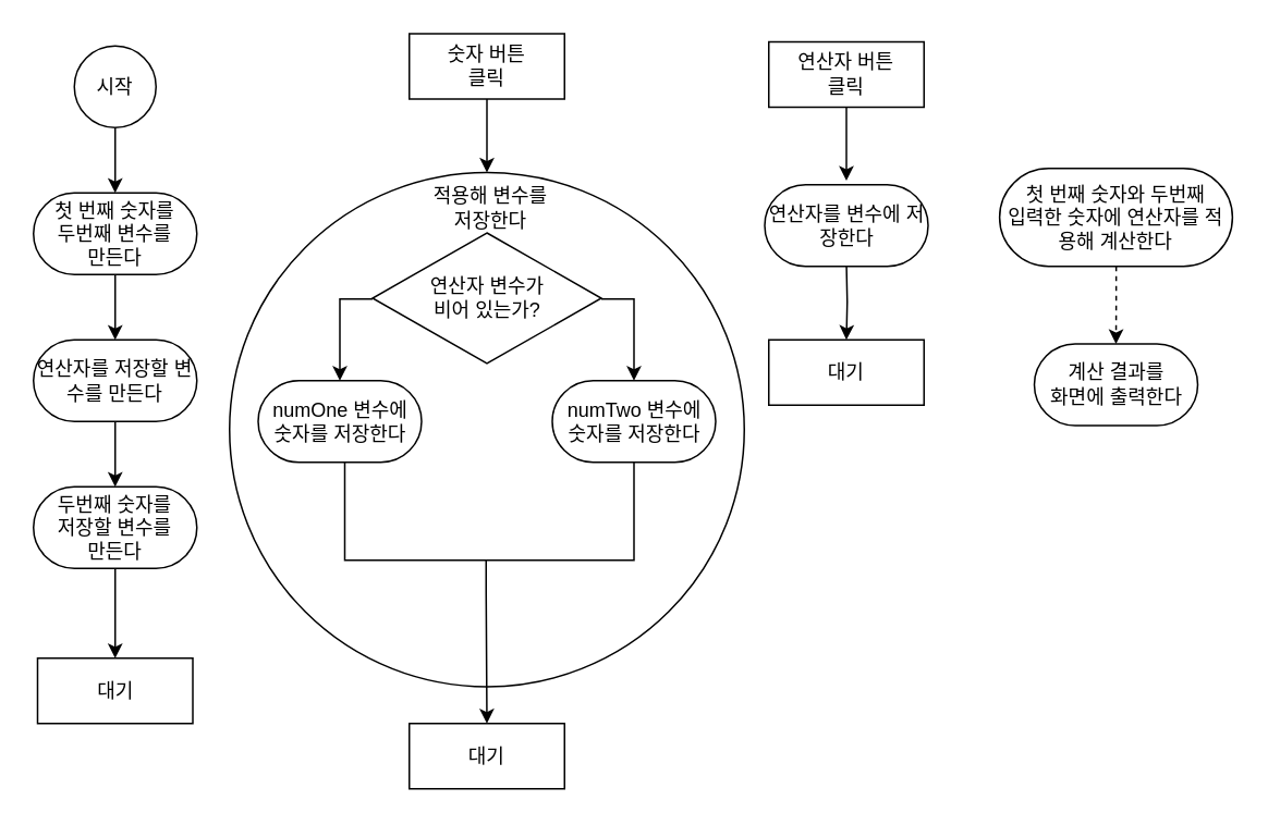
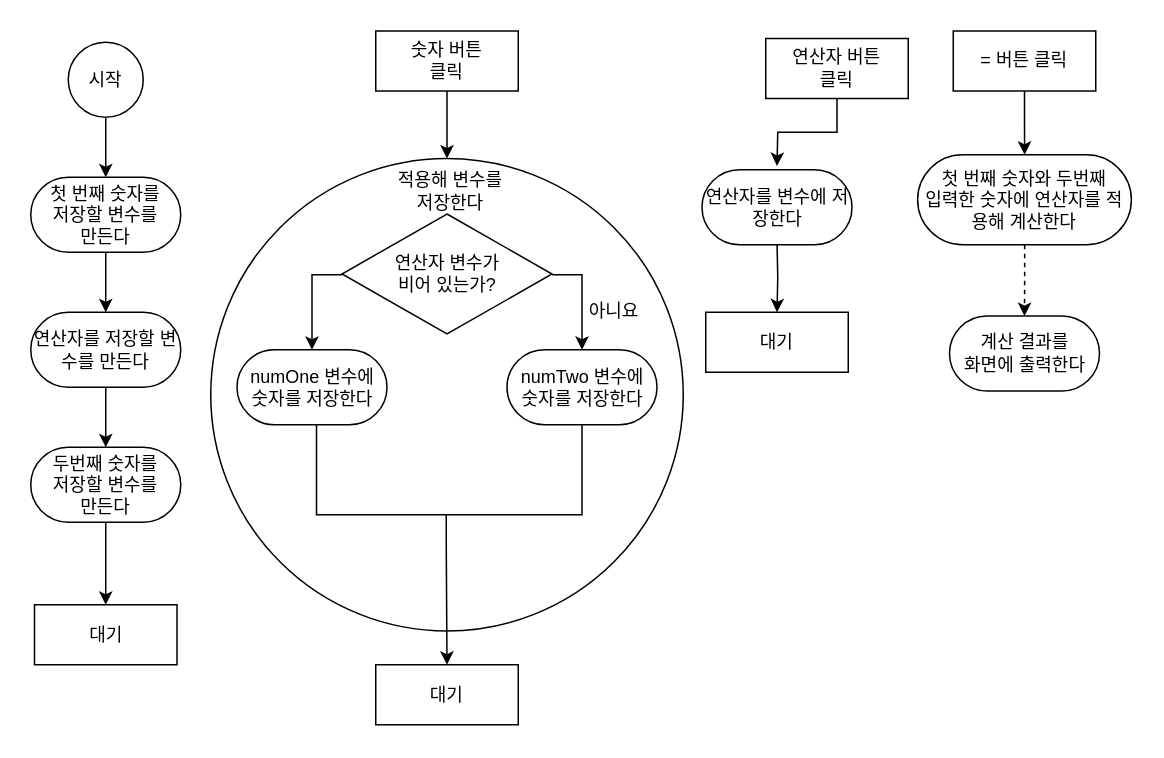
  <mxCell id="0" />
  <mxCell id="1" parent="0" />
  <mxCell id="2" value="" style="edgeStyle=orthogonalEdgeStyle;rounded=0;orthogonalLoop=1;jettySize=auto;html=1;" edge="1" parent="1" source="3" target="7"><mxGeometry relative="1" as="geometry" /></mxCell>
  <mxCell id="3" value="시작" style="ellipse;whiteSpace=wrap;html=1;aspect=fixed;" vertex="1" parent="1"><mxGeometry x="45" y="27.5" width="50" height="50" as="geometry" /></mxCell>
  <mxCell id="4" value="" style="edgeStyle=orthogonalEdgeStyle;rounded=0;orthogonalLoop=1;jettySize=auto;html=1;" edge="1" parent="1" target="19"><mxGeometry relative="1" as="geometry"><mxPoint x="517.5" y="160" as="sourcePoint" /></mxGeometry></mxCell>
  <mxCell id="5" value="연산자를 변수에 저장한다" style="rounded=1;whiteSpace=wrap;html=1;arcSize=50;" vertex="1" parent="1"><mxGeometry x="467.5" y="112.5" width="100" height="50" as="geometry" /></mxCell>
  <mxCell id="6" value="" style="edgeStyle=orthogonalEdgeStyle;rounded=0;orthogonalLoop=1;jettySize=auto;html=1;" edge="1" parent="1" source="7" target="9"><mxGeometry relative="1" as="geometry" /></mxCell>
- <mxCell id="7" value="첫 번째 숫자를 &lt;br&gt;두번째 변수를 &lt;br&gt;만든다" style="rounded=1;whiteSpace=wrap;html=1;arcSize=50;" vertex="1" parent="1"><mxGeometry x="20" y="117.5" width="100" height="50" as="geometry" /></mxCell>
+ <mxCell id="7" value="첫 번째 숫자를 &lt;br&gt;저장할 변수를 &lt;br&gt;만든다" style="rounded=1;whiteSpace=wrap;html=1;arcSize=50;" vertex="1" parent="1"><mxGeometry x="20" y="117.5" width="100" height="50" as="geometry" /></mxCell>
  <mxCell id="8" value="" style="edgeStyle=orthogonalEdgeStyle;rounded=0;orthogonalLoop=1;jettySize=auto;html=1;" edge="1" parent="1" source="9" target="11"><mxGeometry relative="1" as="geometry" /></mxCell>
  <mxCell id="9" value="연산자를 저장할 변수를 만든다&lt;span style=&quot;color: rgba(0 , 0 , 0 , 0) ; font-family: monospace ; font-size: 0px&quot;&gt;%3CmxGraphModel%3E%3Croot%3E%3CmxCell%20id%3D%220%22%2F%3E%3CmxCell%20id%3D%221%22%20parent%3D%220%22%2F%3E%3CmxCell%20id%3D%222%22%20value%3D%22%EC%88%AB%EC%9E%90%EB%A5%BC%20%EC%A0%80%EC%9E%A5%ED%95%A0%20%EB%B3%80%EC%88%98%EB%A5%BC%20%EB%A7%8C%EB%93%A0%EB%8B%A4%22%20style%3D%22rounded%3D1%3BwhiteSpace%3Dwrap%3Bhtml%3D1%3BarcSize%3D50%3B%22%20vertex%3D%221%22%20parent%3D%221%22%3E%3CmxGeometry%20x%3D%2235%22%20y%3D%22270%22%20width%3D%22100%22%20height%3D%2250%22%20as%3D%22geometry%22%2F%3E%3C%2FmxCell%3E%3C%2Froot%3E%3C%2FmxGraphModel%3E&lt;/span&gt;" style="rounded=1;whiteSpace=wrap;html=1;arcSize=50;" vertex="1" parent="1"><mxGeometry x="20" y="207.5" width="100" height="50" as="geometry" /></mxCell>
  <mxCell id="10" value="" style="edgeStyle=orthogonalEdgeStyle;rounded=0;orthogonalLoop=1;jettySize=auto;html=1;" edge="1" parent="1" source="11" target="12"><mxGeometry relative="1" as="geometry" /></mxCell>
  <mxCell id="11" value="두번째 숫자를 &lt;br&gt;저장할 변수를 &lt;br&gt;만든다" style="rounded=1;whiteSpace=wrap;html=1;arcSize=50;" vertex="1" parent="1"><mxGeometry x="20" y="297.5" width="100" height="50" as="geometry" /></mxCell>
  <mxCell id="12" value="대기" style="rounded=0;whiteSpace=wrap;html=1;" vertex="1" parent="1"><mxGeometry x="22.5" y="402.5" width="95" height="40" as="geometry" /></mxCell>
  <mxCell id="13" value="" style="edgeStyle=orthogonalEdgeStyle;rounded=0;orthogonalLoop=1;jettySize=auto;html=1;" edge="1" parent="1" source="14"><mxGeometry relative="1" as="geometry"><mxPoint x="297.5" y="105" as="targetPoint" /></mxGeometry></mxCell>
  <mxCell id="14" value="숫자 버튼 &lt;br&gt;클릭" style="rounded=0;whiteSpace=wrap;html=1;" vertex="1" parent="1"><mxGeometry x="250" y="20" width="95" height="40" as="geometry" /></mxCell>
  <mxCell id="15" value="" style="edgeStyle=orthogonalEdgeStyle;rounded=0;orthogonalLoop=1;jettySize=auto;html=1;" edge="1" parent="1" source="16"><mxGeometry relative="1" as="geometry"><mxPoint x="517.5" y="110" as="targetPoint" /></mxGeometry></mxCell>
- <mxCell id="16" value="연산자 버튼 &lt;br&gt;클릭" style="rounded=0;whiteSpace=wrap;html=1;" vertex="1" parent="1"><mxGeometry x="470" y="25" width="95" height="40" as="geometry" /></mxCell>
+ <mxCell id="16" value="연산자 버튼 &lt;br&gt;클릭" style="rounded=0;whiteSpace=wrap;html=1;" vertex="1" parent="1"><mxGeometry x="510" y="25" width="95" height="40" as="geometry" /></mxCell>
  <mxCell id="17" value="" style="edgeStyle=orthogonalEdgeStyle;rounded=0;orthogonalLoop=1;jettySize=auto;html=1;dashed=1;" edge="1" parent="1" source="18" target="22"><mxGeometry relative="1" as="geometry" /></mxCell>
  <mxCell id="18" value="첫 번째 숫자와 두번째 &lt;br&gt;입력한 숫자에 연산자를 적용해 계산한다" style="rounded=1;whiteSpace=wrap;html=1;arcSize=50;" vertex="1" parent="1"><mxGeometry x="611.25" y="102.5" width="142.5" height="60" as="geometry" /></mxCell>
  <mxCell id="19" value="대기" style="rounded=0;whiteSpace=wrap;html=1;" vertex="1" parent="1"><mxGeometry x="470" y="207.5" width="95" height="40" as="geometry" /></mxCell>
+ <mxCell id="20" value="" style="edgeStyle=orthogonalEdgeStyle;rounded=0;orthogonalLoop=1;jettySize=auto;html=1;" edge="1" parent="1" source="21" target="18"><mxGeometry relative="1" as="geometry" /></mxCell>
+ <mxCell id="21" value="= 버튼 클릭" style="rounded=0;whiteSpace=wrap;html=1;" vertex="1" parent="1"><mxGeometry x="635" y="20" width="95" height="40" as="geometry" /></mxCell>
  <mxCell id="22" value="계산 결과를&lt;br&gt;화면에 출력한다" style="rounded=1;whiteSpace=wrap;html=1;arcSize=50;" vertex="1" parent="1"><mxGeometry x="632.5" y="210" width="100" height="50" as="geometry" /></mxCell>
  <mxCell id="23" value="" style="ellipse;whiteSpace=wrap;html=1;aspect=fixed;" vertex="1" parent="1"><mxGeometry x="140" y="105" width="315" height="315" as="geometry" /></mxCell>
  <mxCell id="24" value="연산자 변수가 &lt;br&gt;비어 있는가?" style="rhombus;whiteSpace=wrap;html=1;" vertex="1" parent="1"><mxGeometry x="227.5" y="142" width="140" height="80" as="geometry" /></mxCell>
  <mxCell id="25" value="numOne 변수에&lt;br&gt;숫자를 저장한다" style="rounded=1;whiteSpace=wrap;html=1;arcSize=50;" vertex="1" parent="1"><mxGeometry x="157.5" y="232.5" width="100" height="50" as="geometry" /></mxCell>
  <mxCell id="26" value="numTwo 변수에&lt;br&gt;숫자를 저장한다" style="rounded=1;whiteSpace=wrap;html=1;arcSize=50;" vertex="1" parent="1"><mxGeometry x="337.5" y="232.5" width="100" height="50" as="geometry" /></mxCell>
  <mxCell id="27" value="" style="endArrow=classic;html=1;rounded=0;edgeStyle=orthogonalEdgeStyle;entryX=0.5;entryY=0;entryDx=0;entryDy=0;" edge="1" parent="1" target="25"><mxGeometry width="50" height="50" relative="1" as="geometry"><mxPoint x="227.5" y="182.5" as="sourcePoint" /><mxPoint x="277.5" y="132.5" as="targetPoint" /><Array as="points"><mxPoint x="207.5" y="182.5" /></Array></mxGeometry></mxCell>
  <mxCell id="28" value="" style="endArrow=classic;html=1;rounded=0;edgeStyle=orthogonalEdgeStyle;" edge="1" parent="1" target="26"><mxGeometry width="50" height="50" relative="1" as="geometry"><mxPoint x="367.5" y="182.5" as="sourcePoint" /><mxPoint x="417.5" y="132.5" as="targetPoint" /><Array as="points"><mxPoint x="387.5" y="182.5" /></Array></mxGeometry></mxCell>
  <mxCell id="29" value="" style="endArrow=none;html=1;rounded=0;edgeStyle=orthogonalEdgeStyle;" edge="1" parent="1"><mxGeometry width="50" height="50" relative="1" as="geometry"><mxPoint x="257.5" y="342.5" as="sourcePoint" /><mxPoint x="387.5" y="282.5" as="targetPoint" /><Array as="points"><mxPoint x="337.5" y="342.5" /><mxPoint x="387.5" y="342.5" /></Array></mxGeometry></mxCell>
+ <mxCell id="30" value="아니요" style="text;html=1;strokeColor=none;fillColor=none;align=center;verticalAlign=middle;whiteSpace=wrap;rounded=0;" vertex="1" parent="1"><mxGeometry x="385.5" y="192" width="46" height="30" as="geometry" /></mxCell>
  <mxCell id="31" value="" style="endArrow=none;html=1;rounded=0;edgeStyle=orthogonalEdgeStyle;" edge="1" parent="1"><mxGeometry width="50" height="50" relative="1" as="geometry"><mxPoint x="257.5" y="342.5" as="sourcePoint" /><mxPoint x="210.5" y="282.5" as="targetPoint" /><Array as="points"><mxPoint x="210.5" y="342.5" /></Array></mxGeometry></mxCell>
  <mxCell id="32" value="" style="endArrow=classic;html=1;rounded=0;edgeStyle=orthogonalEdgeStyle;" edge="1" parent="1"><mxGeometry width="50" height="50" relative="1" as="geometry"><mxPoint x="297" y="342.5" as="sourcePoint" /><mxPoint x="297.5" y="442.5" as="targetPoint" /><Array as="points"><mxPoint x="297.5" y="362.5" /><mxPoint x="297.5" y="362.5" /></Array></mxGeometry></mxCell>
  <mxCell id="33" value="적용해 변수를 &lt;br&gt;저장한다" style="text;html=1;strokeColor=none;fillColor=none;align=center;verticalAlign=middle;whiteSpace=wrap;rounded=0;" vertex="1" parent="1"><mxGeometry x="245" y="112" width="110" height="30" as="geometry" /></mxCell>
  <mxCell id="34" value="대기" style="rounded=0;whiteSpace=wrap;html=1;" vertex="1" parent="1"><mxGeometry x="250" y="442.5" width="95" height="40" as="geometry" /></mxCell>
